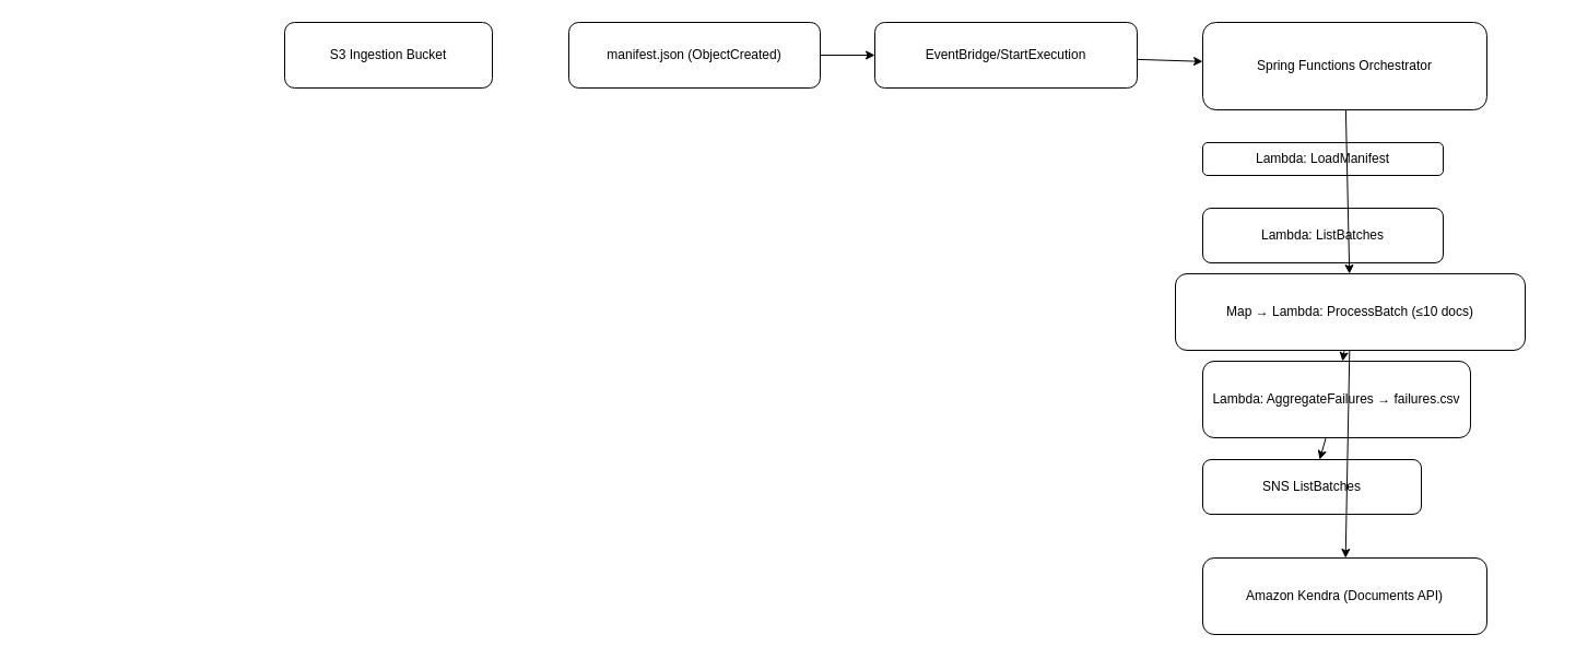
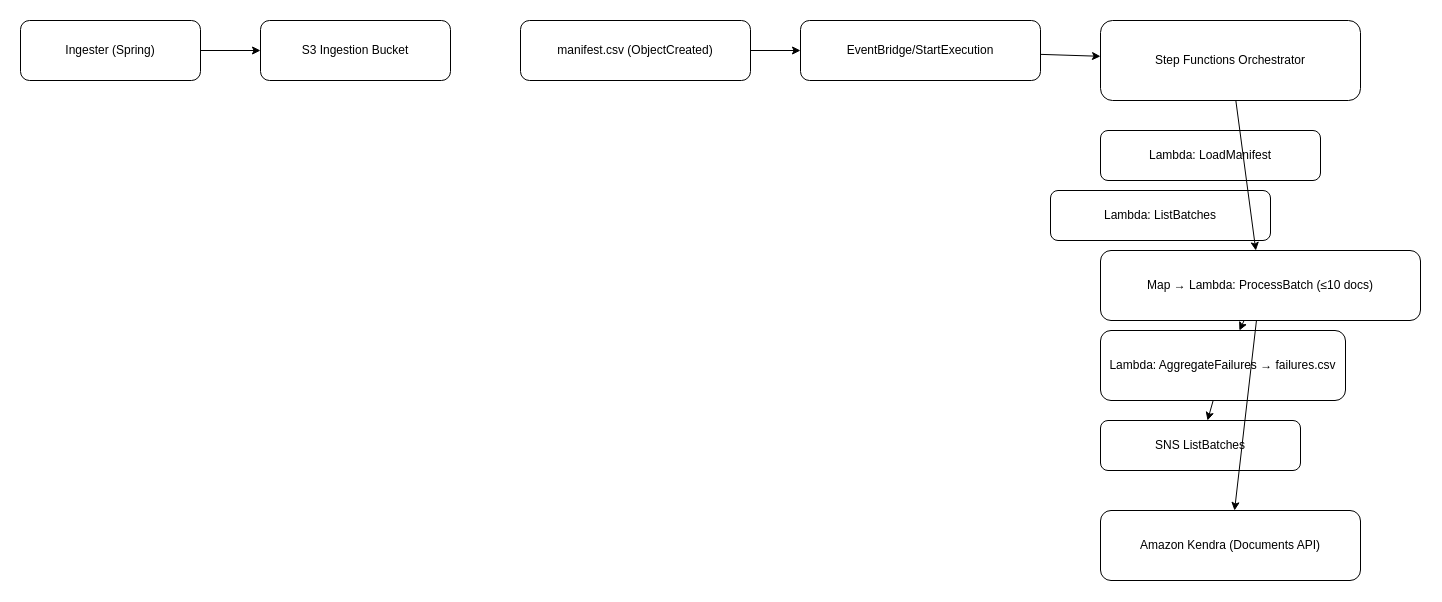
  <mxCell id="0" />
  <mxCell id="1" parent="0" />
+ <mxCell id="2" value="Ingester (Spring)" style="shape=rectangle;rounded=1;whiteSpace=wrap;html=1;" vertex="1" parent="1"><mxGeometry x="20" y="20" width="180" height="60" as="geometry" /></mxCell>
  <mxCell id="3" value="S3 Ingestion Bucket" style="shape=rectangle;rounded=1;whiteSpace=wrap;html=1;" vertex="1" parent="1"><mxGeometry x="260" y="20" width="190" height="60" as="geometry" /></mxCell>
- <mxCell id="4" value="manifest.json (ObjectCreated)" style="shape=rectangle;rounded=1;whiteSpace=wrap;html=1;" vertex="1" parent="1"><mxGeometry x="520" y="20" width="230" height="60" as="geometry" /></mxCell>
+ <mxCell id="4" value="manifest.csv (ObjectCreated)" style="shape=rectangle;rounded=1;whiteSpace=wrap;html=1;" vertex="1" parent="1"><mxGeometry x="520" y="20" width="230" height="60" as="geometry" /></mxCell>
  <mxCell id="5" value="EventBridge/StartExecution" style="shape=rectangle;rounded=1;whiteSpace=wrap;html=1;" vertex="1" parent="1"><mxGeometry x="800" y="20" width="240" height="60" as="geometry" /></mxCell>
- <mxCell id="6" value="Spring Functions Orchestrator" style="shape=rectangle;rounded=1;whiteSpace=wrap;html=1;" vertex="1" parent="1"><mxGeometry x="1100" y="20" width="260" height="80" as="geometry" /></mxCell>
- <mxCell id="7" value="Lambda: LoadManifest" style="shape=rectangle;rounded=1;whiteSpace=wrap;html=1;" vertex="1" parent="1"><mxGeometry x="1100" y="130" width="220" height="30" as="geometry" /></mxCell>
- <mxCell id="8" value="Lambda: ListBatches" style="shape=rectangle;rounded=1;whiteSpace=wrap;html=1;" vertex="1" parent="1"><mxGeometry x="1100" y="190" width="220" height="50" as="geometry" /></mxCell>
- <mxCell id="9" value="Map → Lambda: ProcessBatch (≤10 docs)" style="shape=rectangle;rounded=1;whiteSpace=wrap;html=1;" vertex="1" parent="1"><mxGeometry x="1075" y="250" width="320" height="70" as="geometry" /></mxCell>
+ <mxCell id="6" value="Step Functions Orchestrator" style="shape=rectangle;rounded=1;whiteSpace=wrap;html=1;" vertex="1" parent="1"><mxGeometry x="1100" y="20" width="260" height="80" as="geometry" /></mxCell>
+ <mxCell id="7" value="Lambda: LoadManifest" style="shape=rectangle;rounded=1;whiteSpace=wrap;html=1;" vertex="1" parent="1"><mxGeometry x="1100" y="130" width="220" height="50" as="geometry" /></mxCell>
+ <mxCell id="8" value="Lambda: ListBatches" style="shape=rectangle;rounded=1;whiteSpace=wrap;html=1;" vertex="1" parent="1"><mxGeometry x="1050" y="190" width="220" height="50" as="geometry" /></mxCell>
+ <mxCell id="9" value="Map → Lambda: ProcessBatch (≤10 docs)" style="shape=rectangle;rounded=1;whiteSpace=wrap;html=1;" vertex="1" parent="1"><mxGeometry x="1100" y="250" width="320" height="70" as="geometry" /></mxCell>
  <mxCell id="10" value="Lambda: AggregateFailures → failures.csv" style="shape=rectangle;rounded=1;whiteSpace=wrap;html=1;" vertex="1" parent="1"><mxGeometry x="1100" y="330" width="245" height="70" as="geometry" /></mxCell>
  <mxCell id="11" value="SNS ListBatches" style="shape=rectangle;rounded=1;whiteSpace=wrap;html=1;" vertex="1" parent="1"><mxGeometry x="1100" y="420" width="200" height="50" as="geometry" /></mxCell>
  <mxCell id="12" value="Amazon Kendra (Documents API)" style="shape=rectangle;rounded=1;whiteSpace=wrap;html=1;" vertex="1" parent="1"><mxGeometry x="1100" y="510" width="260" height="70" as="geometry" /></mxCell>
+ <mxCell id="13" edge="1" parent="1" source="2" target="3"><mxGeometry relative="1" as="geometry" /></mxCell>
  <mxCell id="14" edge="1" parent="1" source="4" target="5"><mxGeometry relative="1" as="geometry" /></mxCell>
  <mxCell id="15" edge="1" parent="1" source="5" target="6"><mxGeometry relative="1" as="geometry" /></mxCell>
  <mxCell id="16" edge="1" parent="1" source="6" target="9"><mxGeometry relative="1" as="geometry" /></mxCell>
  <mxCell id="17" edge="1" parent="1" source="9" target="12"><mxGeometry relative="1" as="geometry" /></mxCell>
  <mxCell id="18" edge="1" parent="1" source="9" target="10"><mxGeometry relative="1" as="geometry" /></mxCell>
  <mxCell id="19" edge="1" parent="1" source="10" target="11"><mxGeometry relative="1" as="geometry" /></mxCell>
